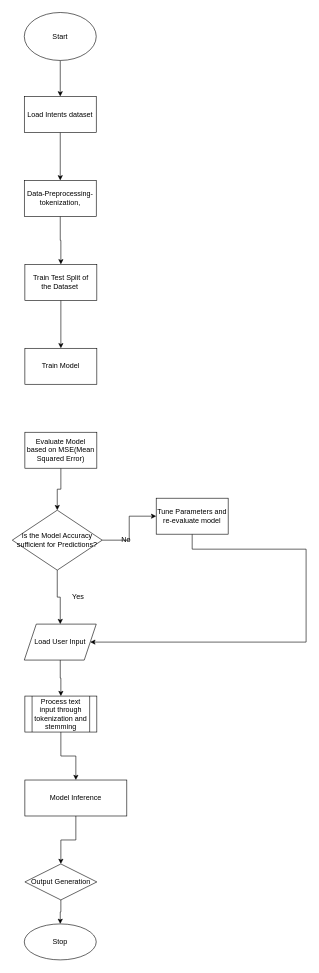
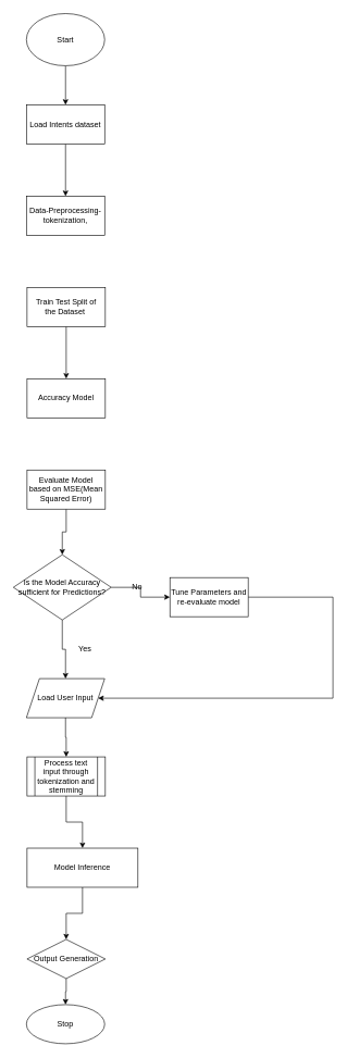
  <mxCell id="0" />
  <mxCell id="1" parent="0" />
  <mxCell id="2" value="" style="edgeStyle=orthogonalEdgeStyle;rounded=0;orthogonalLoop=1;jettySize=auto;html=1;" edge="1" parent="1" source="3" target="5"><mxGeometry relative="1" as="geometry" /></mxCell>
  <mxCell id="3" value="Start" style="ellipse;whiteSpace=wrap;html=1;" vertex="1" parent="1"><mxGeometry x="40" y="20" width="120" height="80" as="geometry" /></mxCell>
  <mxCell id="4" value="" style="edgeStyle=orthogonalEdgeStyle;rounded=0;orthogonalLoop=1;jettySize=auto;html=1;" edge="1" parent="1" source="5" target="7"><mxGeometry relative="1" as="geometry" /></mxCell>
  <mxCell id="5" value="Load Intents dataset" style="whiteSpace=wrap;html=1;" vertex="1" parent="1"><mxGeometry x="40" y="160" width="120" height="60" as="geometry" /></mxCell>
- <mxCell id="6" value="" style="edgeStyle=orthogonalEdgeStyle;rounded=0;orthogonalLoop=1;jettySize=auto;html=1;" edge="1" parent="1" source="7" target="9"><mxGeometry relative="1" as="geometry" /></mxCell>
  <mxCell id="7" value="Data-Preprocessing-tokenization," style="whiteSpace=wrap;html=1;" vertex="1" parent="1"><mxGeometry x="40" y="300" width="120" height="60" as="geometry" /></mxCell>
  <mxCell id="8" value="" style="edgeStyle=orthogonalEdgeStyle;rounded=0;orthogonalLoop=1;jettySize=auto;html=1;" edge="1" parent="1" source="9" target="10"><mxGeometry relative="1" as="geometry" /></mxCell>
  <mxCell id="9" value="Train Test Split of &lt;br&gt;the Dataset&amp;nbsp;" style="whiteSpace=wrap;html=1;" vertex="1" parent="1"><mxGeometry x="41" y="440" width="120" height="60" as="geometry" /></mxCell>
- <mxCell id="10" value="Train Model" style="whiteSpace=wrap;html=1;" vertex="1" parent="1"><mxGeometry x="41" y="580" width="120" height="60" as="geometry" /></mxCell>
+ <mxCell id="10" value="Accuracy Model" style="whiteSpace=wrap;html=1;" vertex="1" parent="1"><mxGeometry x="41" y="580" width="120" height="60" as="geometry" /></mxCell>
  <mxCell id="11" value="" style="edgeStyle=orthogonalEdgeStyle;rounded=0;orthogonalLoop=1;jettySize=auto;html=1;" edge="1" parent="1" source="12" target="15"><mxGeometry relative="1" as="geometry" /></mxCell>
  <mxCell id="12" value="Evaluate Model based on MSE(Mean Squared Error)" style="whiteSpace=wrap;html=1;" vertex="1" parent="1"><mxGeometry x="41" y="720" width="120" height="60" as="geometry" /></mxCell>
  <mxCell id="13" value="" style="edgeStyle=orthogonalEdgeStyle;rounded=0;orthogonalLoop=1;jettySize=auto;html=1;" edge="1" parent="1" source="15" target="17"><mxGeometry relative="1" as="geometry" /></mxCell>
  <mxCell id="14" value="" style="edgeStyle=orthogonalEdgeStyle;rounded=0;orthogonalLoop=1;jettySize=auto;html=1;" edge="1" parent="1" source="15" target="20"><mxGeometry relative="1" as="geometry" /></mxCell>
  <mxCell id="15" value="Is the Model Accuracy sufficient for Predictions?" style="rhombus;whiteSpace=wrap;html=1;" vertex="1" parent="1"><mxGeometry x="20" y="850" width="150" height="100" as="geometry" /></mxCell>
  <mxCell id="16" style="edgeStyle=orthogonalEdgeStyle;rounded=0;orthogonalLoop=1;jettySize=auto;html=1;entryX=1;entryY=0.5;entryDx=0;entryDy=0;" edge="1" parent="1" source="17" target="20"><mxGeometry relative="1" as="geometry"><mxPoint x="460" y="1190" as="targetPoint" /><Array as="points"><mxPoint x="510" y="915" /><mxPoint x="510" y="1070" /></Array></mxGeometry></mxCell>
- <mxCell id="17" value="Tune Parameters and re-evaluate model" style="whiteSpace=wrap;html=1;" vertex="1" parent="1"><mxGeometry x="260" y="830" width="120" height="60" as="geometry" /></mxCell>
+ <mxCell id="17" value="Tune Parameters and re-evaluate model" style="whiteSpace=wrap;html=1;" vertex="1" parent="1"><mxGeometry x="260" y="885" width="120" height="60" as="geometry" /></mxCell>
  <mxCell id="18" value="No" style="text;html=1;strokeColor=none;fillColor=none;align=center;verticalAlign=middle;whiteSpace=wrap;rounded=0;" vertex="1" parent="1"><mxGeometry x="180" y="885" width="60" height="30" as="geometry" /></mxCell>
  <mxCell id="19" style="edgeStyle=orthogonalEdgeStyle;rounded=0;orthogonalLoop=1;jettySize=auto;html=1;entryX=0.5;entryY=0;entryDx=0;entryDy=0;" edge="1" parent="1" source="20" target="23"><mxGeometry relative="1" as="geometry" /></mxCell>
  <mxCell id="20" value="Load User Input" style="shape=parallelogram;perimeter=parallelogramPerimeter;whiteSpace=wrap;html=1;fixedSize=1;" vertex="1" parent="1"><mxGeometry x="40" y="1040" width="120" height="60" as="geometry" /></mxCell>
  <mxCell id="21" value="Yes" style="text;html=1;strokeColor=none;fillColor=none;align=center;verticalAlign=middle;whiteSpace=wrap;rounded=0;" vertex="1" parent="1"><mxGeometry x="100" y="980" width="60" height="30" as="geometry" /></mxCell>
  <mxCell id="22" value="" style="edgeStyle=orthogonalEdgeStyle;rounded=0;orthogonalLoop=1;jettySize=auto;html=1;" edge="1" parent="1" source="23" target="25"><mxGeometry relative="1" as="geometry" /></mxCell>
  <mxCell id="23" value="Process text input through tokenization and stemming" style="shape=process;whiteSpace=wrap;html=1;backgroundOutline=1;" vertex="1" parent="1"><mxGeometry x="41" y="1160" width="120" height="60" as="geometry" /></mxCell>
  <mxCell id="24" value="" style="edgeStyle=orthogonalEdgeStyle;rounded=0;orthogonalLoop=1;jettySize=auto;html=1;" edge="1" parent="1" source="25" target="27"><mxGeometry relative="1" as="geometry" /></mxCell>
  <mxCell id="25" value="Model Inference" style="whiteSpace=wrap;html=1;" vertex="1" parent="1"><mxGeometry x="41" y="1300" width="170" height="60" as="geometry" /></mxCell>
  <mxCell id="26" style="edgeStyle=orthogonalEdgeStyle;rounded=0;orthogonalLoop=1;jettySize=auto;html=1;exitX=0.5;exitY=1;exitDx=0;exitDy=0;entryX=0.5;entryY=0;entryDx=0;entryDy=0;" edge="1" parent="1" source="27" target="28"><mxGeometry relative="1" as="geometry" /></mxCell>
  <mxCell id="27" value="Output Generation" style="rhombus;whiteSpace=wrap;html=1;" vertex="1" parent="1"><mxGeometry x="41" y="1440" width="120" height="60" as="geometry" /></mxCell>
  <mxCell id="28" value="Stop" style="ellipse;whiteSpace=wrap;html=1;" vertex="1" parent="1"><mxGeometry x="40" y="1540" width="120" height="60" as="geometry" /></mxCell>
